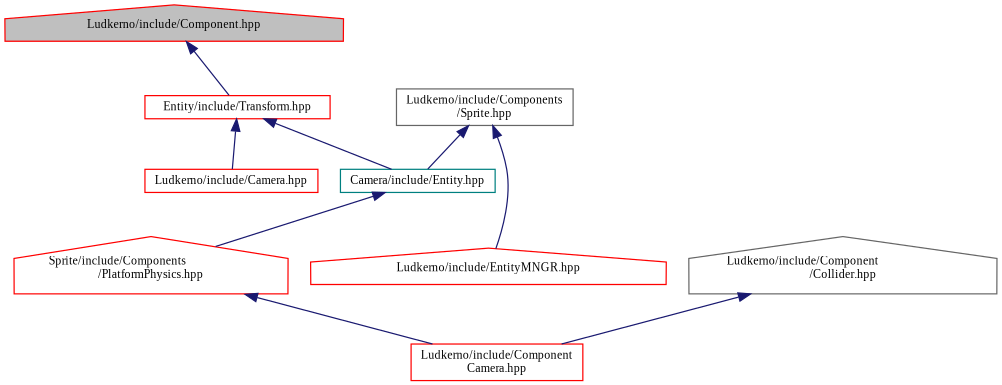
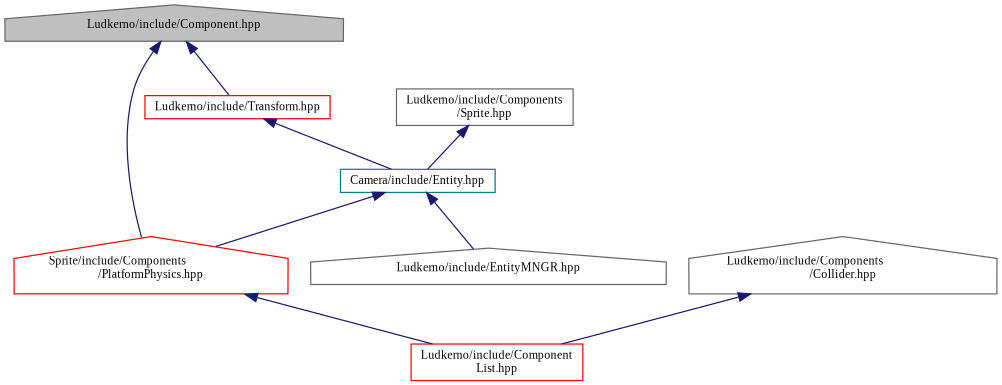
  digraph {
    fontname="Liberation Serif"
    node [color=gray40 fillcolor=white fontname="Liberation Serif" fontsize=10 shape=box style=filled]
    edge [color=midnightblue dir=back fontname="Liberation Serif" fontsize=10 labelfontname=Helvetica labelfontsize=10 style=solid]
-   n1 [color=red fillcolor=grey75 fontcolor=black height=0.2 label="Ludkerno/include/Component.hpp" shape=house width=0.4]
+   n1 [fillcolor=grey75 fontcolor=black height=0.2 label="Ludkerno/include/Component.hpp" shape=house width=0.4]
    n2 [color=red height=0.2 label="Sprite/include/Components\l/PlatformPhysics.hpp" shape=house width=0.4]
-   n3 [color=red height=0.2 label="Entity/include/Transform.hpp" width=0.4]
-   n4 [height=0.2 label="Ludkerno/include/Component\l/Collider.hpp" shape=house width=0.4]
-   n5 [color=red height=0.2 label="Ludkerno/include/Component\lCamera.hpp" width=0.4]
+   n3 [color=red height=0.2 label="Ludkerno/include/Transform.hpp" width=0.4]
+   n4 [height=0.2 label="Ludkerno/include/Components\l/Collider.hpp" shape=house width=0.4]
+   n5 [color=red height=0.2 label="Ludkerno/include/Component\lList.hpp" width=0.4]
    n6 [height=0.2 label="Ludkerno/include/Components\l/Sprite.hpp" width=0.4]
    n7 [color=teal height=0.2 label="Camera/include/Entity.hpp" width=0.4]
-   n8 [color=red height=0.2 label="Ludkerno/include/Camera.hpp" width=0.4]
-   n9 [color=red height=0.2 label="Ludkerno/include/EntityMNGR.hpp" shape=house width=0.4]
+   n9 [height=0.2 label="Ludkerno/include/EntityMNGR.hpp" shape=house width=0.4]
+   n1 -> n2
    n1 -> n3
    n2 -> n5
    n3 -> n7
-   n3 -> n8
    n4 -> n5
    n6 -> n7
    n7 -> n2
-   n6 -> n9
+   n7 -> n9
  }
